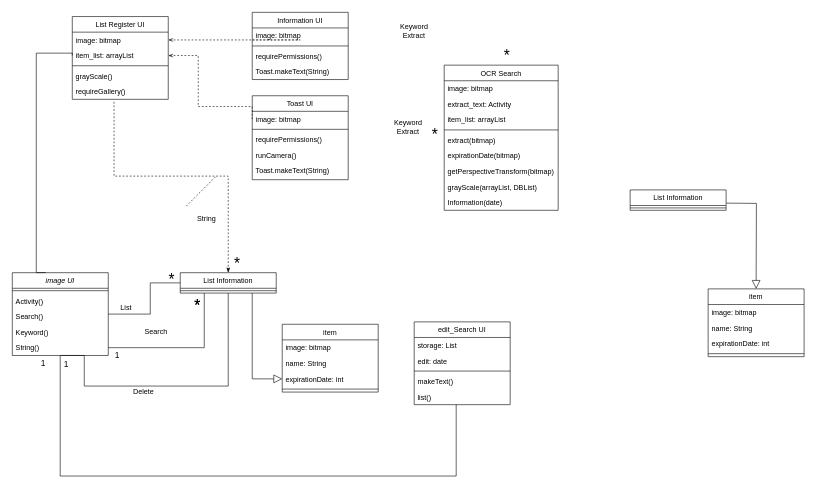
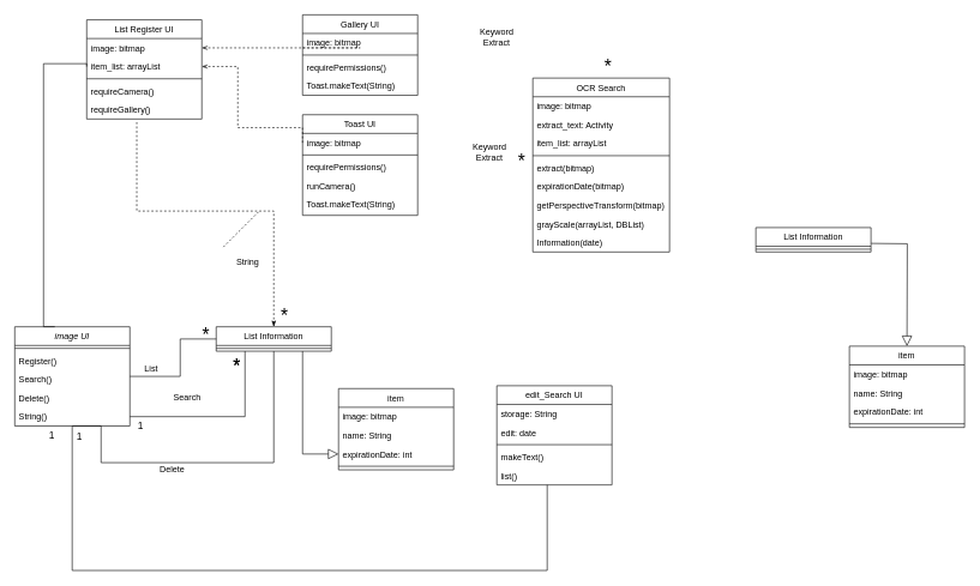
  <mxCell id="0" />
  <mxCell id="1" parent="0" />
  <mxCell id="2" value="Toast UI" style="swimlane;fontStyle=0;align=center;verticalAlign=top;childLayout=stackLayout;horizontal=1;startSize=26;horizontalStack=0;resizeParent=1;resizeLast=0;collapsible=1;marginBottom=0;rounded=0;shadow=0;strokeWidth=1;" parent="1" vertex="1"><mxGeometry x="420" y="159" width="160" height="140" as="geometry"><mxRectangle x="550" y="140" width="160" height="26" as="alternateBounds" /></mxGeometry></mxCell>
  <mxCell id="3" value="image: bitmap" style="text;align=left;verticalAlign=top;spacingLeft=4;spacingRight=4;overflow=hidden;rotatable=0;points=[[0,0.5],[1,0.5]];portConstraint=eastwest;" parent="2" vertex="1"><mxGeometry y="26" width="160" height="26" as="geometry" /></mxCell>
  <mxCell id="4" value="" style="line;html=1;strokeWidth=1;align=left;verticalAlign=middle;spacingTop=-1;spacingLeft=3;spacingRight=3;rotatable=0;labelPosition=right;points=[];portConstraint=eastwest;" parent="2" vertex="1"><mxGeometry y="52" width="160" height="8" as="geometry" /></mxCell>
  <mxCell id="5" value="requirePermissions()" style="text;align=left;verticalAlign=top;spacingLeft=4;spacingRight=4;overflow=hidden;rotatable=0;points=[[0,0.5],[1,0.5]];portConstraint=eastwest;" parent="2" vertex="1"><mxGeometry y="60" width="160" height="26" as="geometry" /></mxCell>
  <mxCell id="6" value="runCamera()" style="text;align=left;verticalAlign=top;spacingLeft=4;spacingRight=4;overflow=hidden;rotatable=0;points=[[0,0.5],[1,0.5]];portConstraint=eastwest;" parent="2" vertex="1"><mxGeometry y="86" width="160" height="26" as="geometry" /></mxCell>
  <mxCell id="7" value="Toast.makeText(String)" style="text;align=left;verticalAlign=top;spacingLeft=4;spacingRight=4;overflow=hidden;rotatable=0;points=[[0,0.5],[1,0.5]];portConstraint=eastwest;" parent="2" vertex="1"><mxGeometry y="112" width="160" height="26" as="geometry" /></mxCell>
  <mxCell id="8" value="OCR Search" style="swimlane;fontStyle=0;align=center;verticalAlign=top;childLayout=stackLayout;horizontal=1;startSize=26;horizontalStack=0;resizeParent=1;resizeLast=0;collapsible=1;marginBottom=0;rounded=0;shadow=0;strokeWidth=1;" parent="1" vertex="1"><mxGeometry x="740" y="108" width="190" height="242" as="geometry"><mxRectangle x="340" y="380" width="170" height="26" as="alternateBounds" /></mxGeometry></mxCell>
  <mxCell id="9" value="image: bitmap" style="text;align=left;verticalAlign=top;spacingLeft=4;spacingRight=4;overflow=hidden;rotatable=0;points=[[0,0.5],[1,0.5]];portConstraint=eastwest;" parent="8" vertex="1"><mxGeometry y="26" width="190" height="26" as="geometry" /></mxCell>
  <mxCell id="10" value="extract_text: Activity" style="text;align=left;verticalAlign=top;spacingLeft=4;spacingRight=4;overflow=hidden;rotatable=0;points=[[0,0.5],[1,0.5]];portConstraint=eastwest;" parent="8" vertex="1"><mxGeometry y="52" width="190" height="26" as="geometry" /></mxCell>
  <mxCell id="11" value="item_list: arrayList" style="text;align=left;verticalAlign=top;spacingLeft=4;spacingRight=4;overflow=hidden;rotatable=0;points=[[0,0.5],[1,0.5]];portConstraint=eastwest;" parent="8" vertex="1"><mxGeometry y="78" width="190" height="26" as="geometry" /></mxCell>
  <mxCell id="12" value="" style="line;html=1;strokeWidth=1;align=left;verticalAlign=middle;spacingTop=-1;spacingLeft=3;spacingRight=3;rotatable=0;labelPosition=right;points=[];portConstraint=eastwest;" parent="8" vertex="1"><mxGeometry y="104" width="190" height="8" as="geometry" /></mxCell>
  <mxCell id="13" value="extract(bitmap)" style="text;align=left;verticalAlign=top;spacingLeft=4;spacingRight=4;overflow=hidden;rotatable=0;points=[[0,0.5],[1,0.5]];portConstraint=eastwest;" parent="8" vertex="1"><mxGeometry y="112" width="190" height="26" as="geometry" /></mxCell>
  <mxCell id="14" value="expirationDate(bitmap)" style="text;align=left;verticalAlign=top;spacingLeft=4;spacingRight=4;overflow=hidden;rotatable=0;points=[[0,0.5],[1,0.5]];portConstraint=eastwest;" parent="8" vertex="1"><mxGeometry y="138" width="190" height="26" as="geometry" /></mxCell>
  <mxCell id="15" value="getPerspectiveTransform(bitmap)" style="text;align=left;verticalAlign=top;spacingLeft=4;spacingRight=4;overflow=hidden;rotatable=0;points=[[0,0.5],[1,0.5]];portConstraint=eastwest;" parent="8" vertex="1"><mxGeometry y="164" width="190" height="26" as="geometry" /></mxCell>
  <mxCell id="16" value="grayScale(arrayList, DBList)" style="text;align=left;verticalAlign=top;spacingLeft=4;spacingRight=4;overflow=hidden;rotatable=0;points=[[0,0.5],[1,0.5]];portConstraint=eastwest;" parent="8" vertex="1"><mxGeometry y="190" width="190" height="26" as="geometry" /></mxCell>
  <mxCell id="17" value="Information(date)" style="text;align=left;verticalAlign=top;spacingLeft=4;spacingRight=4;overflow=hidden;rotatable=0;points=[[0,0.5],[1,0.5]];portConstraint=eastwest;" parent="8" vertex="1"><mxGeometry y="216" width="190" height="26" as="geometry" /></mxCell>
  <mxCell id="18" value="List Information" style="swimlane;fontStyle=0;align=center;verticalAlign=top;childLayout=stackLayout;horizontal=1;startSize=26;horizontalStack=0;resizeParent=1;resizeLast=0;collapsible=1;marginBottom=0;rounded=0;shadow=0;strokeWidth=1;" parent="1" vertex="1"><mxGeometry x="300" y="454" width="160" height="34" as="geometry"><mxRectangle x="340" y="380" width="170" height="26" as="alternateBounds" /></mxGeometry></mxCell>
  <mxCell id="19" value="" style="line;html=1;strokeWidth=1;align=left;verticalAlign=middle;spacingTop=-1;spacingLeft=3;spacingRight=3;rotatable=0;labelPosition=right;points=[];portConstraint=eastwest;" parent="18" vertex="1"><mxGeometry y="26" width="160" height="8" as="geometry" /></mxCell>
  <mxCell id="20" value="image UI" style="swimlane;fontStyle=2;align=center;verticalAlign=top;childLayout=stackLayout;horizontal=1;startSize=26;horizontalStack=0;resizeParent=1;resizeLast=0;collapsible=1;marginBottom=0;rounded=0;shadow=0;strokeWidth=1;" parent="1" vertex="1"><mxGeometry x="20" y="454" width="160" height="138" as="geometry"><mxRectangle x="230" y="140" width="160" height="26" as="alternateBounds" /></mxGeometry></mxCell>
  <mxCell id="21" value="" style="line;html=1;strokeWidth=1;align=left;verticalAlign=middle;spacingTop=-1;spacingLeft=3;spacingRight=3;rotatable=0;labelPosition=right;points=[];portConstraint=eastwest;" parent="20" vertex="1"><mxGeometry y="26" width="160" height="8" as="geometry" /></mxCell>
- <mxCell id="22" value="Activity()" style="text;align=left;verticalAlign=top;spacingLeft=4;spacingRight=4;overflow=hidden;rotatable=0;points=[[0,0.5],[1,0.5]];portConstraint=eastwest;" parent="20" vertex="1"><mxGeometry y="34" width="160" height="26" as="geometry" /></mxCell>
+ <mxCell id="22" value="Register()" style="text;align=left;verticalAlign=top;spacingLeft=4;spacingRight=4;overflow=hidden;rotatable=0;points=[[0,0.5],[1,0.5]];portConstraint=eastwest;" parent="20" vertex="1"><mxGeometry y="34" width="160" height="26" as="geometry" /></mxCell>
  <mxCell id="23" value="Search()" style="text;align=left;verticalAlign=top;spacingLeft=4;spacingRight=4;overflow=hidden;rotatable=0;points=[[0,0.5],[1,0.5]];portConstraint=eastwest;" parent="20" vertex="1"><mxGeometry y="60" width="160" height="26" as="geometry" /></mxCell>
- <mxCell id="24" value="Keyword()" style="text;align=left;verticalAlign=top;spacingLeft=4;spacingRight=4;overflow=hidden;rotatable=0;points=[[0,0.5],[1,0.5]];portConstraint=eastwest;" parent="20" vertex="1"><mxGeometry y="86" width="160" height="26" as="geometry" /></mxCell>
+ <mxCell id="24" value="Delete()" style="text;align=left;verticalAlign=top;spacingLeft=4;spacingRight=4;overflow=hidden;rotatable=0;points=[[0,0.5],[1,0.5]];portConstraint=eastwest;" parent="20" vertex="1"><mxGeometry y="86" width="160" height="26" as="geometry" /></mxCell>
  <mxCell id="25" value="String()" style="text;align=left;verticalAlign=top;spacingLeft=4;spacingRight=4;overflow=hidden;rotatable=0;points=[[0,0.5],[1,0.5]];portConstraint=eastwest;" parent="20" vertex="1"><mxGeometry y="112" width="160" height="26" as="geometry" /></mxCell>
  <mxCell id="26" value="" style="endArrow=none;html=1;rounded=0;entryX=0;entryY=0.5;entryDx=0;entryDy=0;" parent="1" edge="1"><mxGeometry width="50" height="50" relative="1" as="geometry"><mxPoint x="180" y="523" as="sourcePoint" /><mxPoint x="300" y="471" as="targetPoint" /><Array as="points"><mxPoint x="250" y="523" /><mxPoint x="250" y="471" /></Array></mxGeometry></mxCell>
  <mxCell id="27" value="" style="endArrow=none;html=1;rounded=0;exitX=0.5;exitY=1;exitDx=0;exitDy=0;entryX=0.5;entryY=1;entryDx=0;entryDy=0;edgeStyle=orthogonalEdgeStyle;" parent="1" source="20" target="18" edge="1"><mxGeometry width="50" height="50" relative="1" as="geometry"><mxPoint x="130" y="603" as="sourcePoint" /><mxPoint x="180" y="776" as="targetPoint" /><Array as="points"><mxPoint x="140" y="643" /><mxPoint x="380" y="643" /></Array></mxGeometry></mxCell>
  <mxCell id="28" value="" style="endArrow=none;html=1;rounded=0;exitX=0.499;exitY=1.012;exitDx=0;exitDy=0;edgeStyle=elbowEdgeStyle;elbow=vertical;exitPerimeter=0;" parent="1" source="25" edge="1"><mxGeometry width="50" height="50" relative="1" as="geometry"><mxPoint x="110" y="498" as="sourcePoint" /><mxPoint x="760" y="674" as="targetPoint" /><Array as="points"><mxPoint x="430" y="793" /></Array></mxGeometry></mxCell>
  <mxCell id="29" value="" style="endArrow=classicThin;dashed=1;endFill=1;html=1;rounded=0;edgeStyle=orthogonalEdgeStyle;entryX=0.5;entryY=0;entryDx=0;entryDy=0;exitX=0.435;exitY=1.163;exitDx=0;exitDy=0;exitPerimeter=0;" parent="1" source="55" target="18" edge="1"><mxGeometry width="160" relative="1" as="geometry"><mxPoint x="535" y="353" as="sourcePoint" /><mxPoint x="460" y="445" as="targetPoint" /><Array as="points"><mxPoint x="190" y="293" /><mxPoint x="380" y="293" /></Array></mxGeometry></mxCell>
  <mxCell id="30" value="item" style="swimlane;fontStyle=0;align=center;verticalAlign=top;childLayout=stackLayout;horizontal=1;startSize=26;horizontalStack=0;resizeParent=1;resizeLast=0;collapsible=1;marginBottom=0;rounded=0;shadow=0;strokeWidth=1;" parent="1" vertex="1"><mxGeometry x="470" y="540" width="160" height="113" as="geometry"><mxRectangle x="130" y="380" width="160" height="26" as="alternateBounds" /></mxGeometry></mxCell>
  <mxCell id="31" value="image: bitmap" style="text;align=left;verticalAlign=top;spacingLeft=4;spacingRight=4;overflow=hidden;rotatable=0;points=[[0,0.5],[1,0.5]];portConstraint=eastwest;" parent="30" vertex="1"><mxGeometry y="26" width="160" height="26" as="geometry" /></mxCell>
  <mxCell id="32" value="name: String" style="text;align=left;verticalAlign=top;spacingLeft=4;spacingRight=4;overflow=hidden;rotatable=0;points=[[0,0.5],[1,0.5]];portConstraint=eastwest;rounded=0;shadow=0;html=0;" parent="30" vertex="1"><mxGeometry y="52" width="160" height="26" as="geometry" /></mxCell>
  <mxCell id="33" value="expirationDate: int" style="text;align=left;verticalAlign=top;spacingLeft=4;spacingRight=4;overflow=hidden;rotatable=0;points=[[0,0.5],[1,0.5]];portConstraint=eastwest;rounded=0;shadow=0;html=0;" parent="30" vertex="1"><mxGeometry y="78" width="160" height="26" as="geometry" /></mxCell>
  <mxCell id="34" value="" style="line;html=1;strokeWidth=1;align=left;verticalAlign=middle;spacingTop=-1;spacingLeft=3;spacingRight=3;rotatable=0;labelPosition=right;points=[];portConstraint=eastwest;" parent="30" vertex="1"><mxGeometry y="104" width="160" height="8" as="geometry" /></mxCell>
  <mxCell id="35" value="" style="endArrow=block;endFill=0;endSize=12;html=1;rounded=0;exitX=0.75;exitY=1;exitDx=0;exitDy=0;edgeStyle=orthogonalEdgeStyle;entryX=0;entryY=0.5;entryDx=0;entryDy=0;" parent="1" source="18" target="33" edge="1"><mxGeometry width="160" relative="1" as="geometry"><mxPoint x="330" y="583" as="sourcePoint" /><mxPoint x="440" y="613" as="targetPoint" /></mxGeometry></mxCell>
  <mxCell id="36" value="Keyword&lt;br&gt;Extract" style="text;html=1;strokeColor=none;fillColor=none;align=center;verticalAlign=middle;whiteSpace=wrap;rounded=0;" parent="1" vertex="1"><mxGeometry x="650" y="197" width="60" height="30" as="geometry" /></mxCell>
  <mxCell id="37" value="String" style="text;html=1;strokeColor=none;fillColor=none;align=center;verticalAlign=middle;whiteSpace=wrap;rounded=0;" parent="1" vertex="1"><mxGeometry x="314" y="350" width="60" height="30" as="geometry" /></mxCell>
  <mxCell id="38" value="List" style="text;html=1;strokeColor=none;fillColor=none;align=center;verticalAlign=middle;whiteSpace=wrap;rounded=0;" parent="1" vertex="1"><mxGeometry x="180" y="497" width="60" height="30" as="geometry" /></mxCell>
  <mxCell id="39" value="Search" style="text;html=1;strokeColor=none;fillColor=none;align=center;verticalAlign=middle;whiteSpace=wrap;rounded=0;" parent="1" vertex="1"><mxGeometry x="230" y="538" width="60" height="30" as="geometry" /></mxCell>
  <mxCell id="40" value="Delete" style="text;html=1;strokeColor=none;fillColor=none;align=center;verticalAlign=middle;whiteSpace=wrap;rounded=0;" parent="1" vertex="1"><mxGeometry x="209" y="638" width="60" height="30" as="geometry" /></mxCell>
  <mxCell id="41" value="*" style="text;html=1;strokeColor=none;fillColor=none;align=center;verticalAlign=middle;whiteSpace=wrap;rounded=0;fontSize=26;" parent="1" vertex="1"><mxGeometry x="314" y="495" width="30" height="30" as="geometry" /></mxCell>
  <mxCell id="42" value="*" style="text;html=1;strokeColor=none;fillColor=none;align=center;verticalAlign=middle;whiteSpace=wrap;rounded=0;fontSize=26;" parent="1" vertex="1"><mxGeometry x="314" y="495" width="30" height="30" as="geometry" /></mxCell>
  <mxCell id="43" value="*" style="text;html=1;strokeColor=none;fillColor=none;align=center;verticalAlign=middle;whiteSpace=wrap;rounded=0;fontSize=26;" parent="1" vertex="1"><mxGeometry x="380" y="424" width="30" height="30" as="geometry" /></mxCell>
  <mxCell id="44" value="*" style="text;html=1;strokeColor=none;fillColor=none;align=center;verticalAlign=middle;whiteSpace=wrap;rounded=0;fontSize=26;" parent="1" vertex="1"><mxGeometry x="710" y="210" width="30" height="30" as="geometry" /></mxCell>
  <mxCell id="45" value="*" style="text;html=1;strokeColor=none;fillColor=none;align=center;verticalAlign=middle;whiteSpace=wrap;rounded=0;fontSize=26;" parent="1" vertex="1"><mxGeometry x="271" y="451" width="30" height="30" as="geometry" /></mxCell>
  <mxCell id="46" value="1" style="text;html=1;strokeColor=none;fillColor=none;align=center;verticalAlign=middle;whiteSpace=wrap;rounded=0;fontSize=14;" parent="1" vertex="1"><mxGeometry x="95" y="591" width="30" height="30" as="geometry" /></mxCell>
  <mxCell id="47" value="1" style="text;html=1;strokeColor=none;fillColor=none;align=center;verticalAlign=middle;whiteSpace=wrap;rounded=0;fontSize=14;" parent="1" vertex="1"><mxGeometry x="180" y="576" width="30" height="30" as="geometry" /></mxCell>
  <mxCell id="48" value="" style="endArrow=none;html=1;rounded=0;entryX=0.25;entryY=1;entryDx=0;entryDy=0;edgeStyle=orthogonalEdgeStyle;exitX=1;exitY=0.5;exitDx=0;exitDy=0;" parent="1" source="25" target="18" edge="1"><mxGeometry width="50" height="50" relative="1" as="geometry"><mxPoint x="130" y="623" as="sourcePoint" /><mxPoint x="190" y="786" as="targetPoint" /></mxGeometry></mxCell>
  <mxCell id="49" value="1" style="text;html=1;strokeColor=none;fillColor=none;align=center;verticalAlign=middle;whiteSpace=wrap;rounded=0;fontSize=14;" parent="1" vertex="1"><mxGeometry x="57" y="590" width="30" height="30" as="geometry" /></mxCell>
  <mxCell id="50" value="List Register UI" style="swimlane;fontStyle=0;align=center;verticalAlign=top;childLayout=stackLayout;horizontal=1;startSize=26;horizontalStack=0;resizeParent=1;resizeLast=0;collapsible=1;marginBottom=0;rounded=0;shadow=0;strokeWidth=1;" parent="1" vertex="1"><mxGeometry x="120" y="27" width="160" height="138" as="geometry"><mxRectangle x="340" y="380" width="170" height="26" as="alternateBounds" /></mxGeometry></mxCell>
  <mxCell id="51" value="image: bitmap&#10;" style="text;align=left;verticalAlign=top;spacingLeft=4;spacingRight=4;overflow=hidden;rotatable=0;points=[[0,0.5],[1,0.5]];portConstraint=eastwest;" parent="50" vertex="1"><mxGeometry y="26" width="160" height="26" as="geometry" /></mxCell>
  <mxCell id="52" value="item_list: arrayList" style="text;align=left;verticalAlign=top;spacingLeft=4;spacingRight=4;overflow=hidden;rotatable=0;points=[[0,0.5],[1,0.5]];portConstraint=eastwest;" parent="50" vertex="1"><mxGeometry y="52" width="160" height="26" as="geometry" /></mxCell>
  <mxCell id="53" value="" style="line;html=1;strokeWidth=1;align=left;verticalAlign=middle;spacingTop=-1;spacingLeft=3;spacingRight=3;rotatable=0;labelPosition=right;points=[];portConstraint=eastwest;" parent="50" vertex="1"><mxGeometry y="78" width="160" height="8" as="geometry" /></mxCell>
- <mxCell id="54" value="grayScale()" style="text;align=left;verticalAlign=top;spacingLeft=4;spacingRight=4;overflow=hidden;rotatable=0;points=[[0,0.5],[1,0.5]];portConstraint=eastwest;" parent="50" vertex="1"><mxGeometry y="86" width="160" height="26" as="geometry" /></mxCell>
+ <mxCell id="54" value="requireCamera()" style="text;align=left;verticalAlign=top;spacingLeft=4;spacingRight=4;overflow=hidden;rotatable=0;points=[[0,0.5],[1,0.5]];portConstraint=eastwest;" parent="50" vertex="1"><mxGeometry y="86" width="160" height="26" as="geometry" /></mxCell>
  <mxCell id="55" value="requireGallery()" style="text;align=left;verticalAlign=top;spacingLeft=4;spacingRight=4;overflow=hidden;rotatable=0;points=[[0,0.5],[1,0.5]];portConstraint=eastwest;" parent="50" vertex="1"><mxGeometry y="112" width="160" height="26" as="geometry" /></mxCell>
  <mxCell id="56" value="item" style="swimlane;fontStyle=0;align=center;verticalAlign=top;childLayout=stackLayout;horizontal=1;startSize=26;horizontalStack=0;resizeParent=1;resizeLast=0;collapsible=1;marginBottom=0;rounded=0;shadow=0;strokeWidth=1;" parent="1" vertex="1"><mxGeometry x="1180" y="481" width="160" height="113" as="geometry"><mxRectangle x="130" y="380" width="160" height="26" as="alternateBounds" /></mxGeometry></mxCell>
  <mxCell id="57" value="image: bitmap" style="text;align=left;verticalAlign=top;spacingLeft=4;spacingRight=4;overflow=hidden;rotatable=0;points=[[0,0.5],[1,0.5]];portConstraint=eastwest;" parent="56" vertex="1"><mxGeometry y="26" width="160" height="26" as="geometry" /></mxCell>
  <mxCell id="58" value="name: String" style="text;align=left;verticalAlign=top;spacingLeft=4;spacingRight=4;overflow=hidden;rotatable=0;points=[[0,0.5],[1,0.5]];portConstraint=eastwest;rounded=0;shadow=0;html=0;" parent="56" vertex="1"><mxGeometry y="52" width="160" height="26" as="geometry" /></mxCell>
  <mxCell id="59" value="expirationDate: int" style="text;align=left;verticalAlign=top;spacingLeft=4;spacingRight=4;overflow=hidden;rotatable=0;points=[[0,0.5],[1,0.5]];portConstraint=eastwest;rounded=0;shadow=0;html=0;" parent="56" vertex="1"><mxGeometry y="78" width="160" height="26" as="geometry" /></mxCell>
  <mxCell id="60" value="" style="line;html=1;strokeWidth=1;align=left;verticalAlign=middle;spacingTop=-1;spacingLeft=3;spacingRight=3;rotatable=0;labelPosition=right;points=[];portConstraint=eastwest;" parent="56" vertex="1"><mxGeometry y="104" width="160" height="8" as="geometry" /></mxCell>
  <mxCell id="61" value="" style="endArrow=block;endFill=0;endSize=12;html=1;rounded=0;exitX=0.75;exitY=1;exitDx=0;exitDy=0;edgeStyle=orthogonalEdgeStyle;entryX=0;entryY=0.5;entryDx=0;entryDy=0;" parent="1" edge="1"><mxGeometry width="160" relative="1" as="geometry"><mxPoint x="1210" y="338" as="sourcePoint" /><mxPoint x="1260" y="481" as="targetPoint" /></mxGeometry></mxCell>
  <mxCell id="62" value="List Information" style="swimlane;fontStyle=0;align=center;verticalAlign=top;childLayout=stackLayout;horizontal=1;startSize=26;horizontalStack=0;resizeParent=1;resizeLast=0;collapsible=1;marginBottom=0;rounded=0;shadow=0;strokeWidth=1;" parent="1" vertex="1"><mxGeometry x="1050" y="316" width="160" height="34" as="geometry"><mxRectangle x="340" y="380" width="170" height="26" as="alternateBounds" /></mxGeometry></mxCell>
  <mxCell id="63" value="" style="line;html=1;strokeWidth=1;align=left;verticalAlign=middle;spacingTop=-1;spacingLeft=3;spacingRight=3;rotatable=0;labelPosition=right;points=[];portConstraint=eastwest;" parent="62" vertex="1"><mxGeometry y="26" width="160" height="8" as="geometry" /></mxCell>
- <mxCell id="64" value="Information UI" style="swimlane;fontStyle=0;align=center;verticalAlign=top;childLayout=stackLayout;horizontal=1;startSize=26;horizontalStack=0;resizeParent=1;resizeLast=0;collapsible=1;marginBottom=0;rounded=0;shadow=0;strokeWidth=1;" parent="1" vertex="1"><mxGeometry x="420" y="20" width="160" height="112" as="geometry"><mxRectangle x="550" y="140" width="160" height="26" as="alternateBounds" /></mxGeometry></mxCell>
+ <mxCell id="64" value="Gallery UI" style="swimlane;fontStyle=0;align=center;verticalAlign=top;childLayout=stackLayout;horizontal=1;startSize=26;horizontalStack=0;resizeParent=1;resizeLast=0;collapsible=1;marginBottom=0;rounded=0;shadow=0;strokeWidth=1;" parent="1" vertex="1"><mxGeometry x="420" y="20" width="160" height="112" as="geometry"><mxRectangle x="550" y="140" width="160" height="26" as="alternateBounds" /></mxGeometry></mxCell>
  <mxCell id="65" value="image: bitmap" style="text;align=left;verticalAlign=top;spacingLeft=4;spacingRight=4;overflow=hidden;rotatable=0;points=[[0,0.5],[1,0.5]];portConstraint=eastwest;" parent="64" vertex="1"><mxGeometry y="26" width="160" height="26" as="geometry" /></mxCell>
  <mxCell id="66" value="" style="line;html=1;strokeWidth=1;align=left;verticalAlign=middle;spacingTop=-1;spacingLeft=3;spacingRight=3;rotatable=0;labelPosition=right;points=[];portConstraint=eastwest;" parent="64" vertex="1"><mxGeometry y="52" width="160" height="8" as="geometry" /></mxCell>
  <mxCell id="67" value="requirePermissions()" style="text;align=left;verticalAlign=top;spacingLeft=4;spacingRight=4;overflow=hidden;rotatable=0;points=[[0,0.5],[1,0.5]];portConstraint=eastwest;" parent="64" vertex="1"><mxGeometry y="60" width="160" height="26" as="geometry" /></mxCell>
  <mxCell id="68" value="Toast.makeText(String)" style="text;align=left;verticalAlign=top;spacingLeft=4;spacingRight=4;overflow=hidden;rotatable=0;points=[[0,0.5],[1,0.5]];portConstraint=eastwest;" parent="64" vertex="1"><mxGeometry y="86" width="160" height="26" as="geometry" /></mxCell>
  <mxCell id="69" value="edit_Search UI" style="swimlane;fontStyle=0;align=center;verticalAlign=top;childLayout=stackLayout;horizontal=1;startSize=26;horizontalStack=0;resizeParent=1;resizeLast=0;collapsible=1;marginBottom=0;rounded=0;shadow=0;strokeWidth=1;" parent="1" vertex="1"><mxGeometry x="690" y="536" width="160" height="138" as="geometry"><mxRectangle x="340" y="380" width="170" height="26" as="alternateBounds" /></mxGeometry></mxCell>
- <mxCell id="70" value="storage: List" style="text;align=left;verticalAlign=top;spacingLeft=4;spacingRight=4;overflow=hidden;rotatable=0;points=[[0,0.5],[1,0.5]];portConstraint=eastwest;" parent="69" vertex="1"><mxGeometry y="26" width="160" height="26" as="geometry" /></mxCell>
+ <mxCell id="70" value="storage: String" style="text;align=left;verticalAlign=top;spacingLeft=4;spacingRight=4;overflow=hidden;rotatable=0;points=[[0,0.5],[1,0.5]];portConstraint=eastwest;" parent="69" vertex="1"><mxGeometry y="26" width="160" height="26" as="geometry" /></mxCell>
  <mxCell id="71" value="edit: date" style="text;align=left;verticalAlign=top;spacingLeft=4;spacingRight=4;overflow=hidden;rotatable=0;points=[[0,0.5],[1,0.5]];portConstraint=eastwest;" parent="69" vertex="1"><mxGeometry y="52" width="160" height="26" as="geometry" /></mxCell>
  <mxCell id="72" value="" style="line;html=1;strokeWidth=1;align=left;verticalAlign=middle;spacingTop=-1;spacingLeft=3;spacingRight=3;rotatable=0;labelPosition=right;points=[];portConstraint=eastwest;" parent="69" vertex="1"><mxGeometry y="78" width="160" height="8" as="geometry" /></mxCell>
  <mxCell id="73" value="makeText()" style="text;align=left;verticalAlign=top;spacingLeft=4;spacingRight=4;overflow=hidden;rotatable=0;points=[[0,0.5],[1,0.5]];portConstraint=eastwest;" parent="69" vertex="1"><mxGeometry y="86" width="160" height="26" as="geometry" /></mxCell>
  <mxCell id="74" value="list()" style="text;align=left;verticalAlign=top;spacingLeft=4;spacingRight=4;overflow=hidden;rotatable=0;points=[[0,0.5],[1,0.5]];portConstraint=eastwest;" parent="69" vertex="1"><mxGeometry y="112" width="160" height="26" as="geometry" /></mxCell>
  <mxCell id="75" value="" style="endArrow=none;html=1;rounded=0;entryX=0;entryY=0.5;entryDx=0;entryDy=0;edgeStyle=orthogonalEdgeStyle;exitX=0.348;exitY=-0.001;exitDx=0;exitDy=0;exitPerimeter=0;" edge="1" parent="1" source="20" target="52"><mxGeometry width="50" height="50" relative="1" as="geometry"><mxPoint x="50" y="453" as="sourcePoint" /><mxPoint x="430" y="238" as="targetPoint" /><Array as="points"><mxPoint x="60" y="454" /><mxPoint x="60" y="88" /><mxPoint x="120" y="88" /></Array></mxGeometry></mxCell>
  <mxCell id="76" style="edgeStyle=orthogonalEdgeStyle;rounded=0;orthogonalLoop=1;jettySize=auto;html=1;entryX=1;entryY=0.5;entryDx=0;entryDy=0;endArrow=openThin;endFill=0;dashed=1;" edge="1" parent="1" target="51"><mxGeometry relative="1" as="geometry"><mxPoint x="420" y="66" as="sourcePoint" /><Array as="points"><mxPoint x="500" y="66" /></Array></mxGeometry></mxCell>
  <mxCell id="77" style="edgeStyle=orthogonalEdgeStyle;rounded=0;orthogonalLoop=1;jettySize=auto;html=1;entryX=1;entryY=0.5;entryDx=0;entryDy=0;endArrow=openThin;endFill=0;dashed=1;exitX=0;exitY=0.5;exitDx=0;exitDy=0;" edge="1" parent="1" source="3" target="52"><mxGeometry relative="1" as="geometry"><mxPoint x="430" y="76" as="sourcePoint" /><mxPoint x="290" y="76" as="targetPoint" /><Array as="points"><mxPoint x="420" y="177" /><mxPoint x="330" y="177" /><mxPoint x="330" y="92" /></Array></mxGeometry></mxCell>
  <mxCell id="78" value="Keyword&lt;br&gt;Extract" style="text;html=1;strokeColor=none;fillColor=none;align=center;verticalAlign=middle;whiteSpace=wrap;rounded=0;" vertex="1" parent="1"><mxGeometry x="660" y="37" width="60" height="30" as="geometry" /></mxCell>
  <mxCell id="79" value="*" style="text;html=1;strokeColor=none;fillColor=none;align=center;verticalAlign=middle;whiteSpace=wrap;rounded=0;fontSize=26;" vertex="1" parent="1"><mxGeometry x="830" y="78" width="30" height="30" as="geometry" /></mxCell>
  <mxCell id="80" value="" style="endArrow=none;html=1;rounded=0;dashed=1;" edge="1" parent="1"><mxGeometry width="50" height="50" relative="1" as="geometry"><mxPoint x="310" y="343" as="sourcePoint" /><mxPoint x="360" y="293" as="targetPoint" /></mxGeometry></mxCell>
